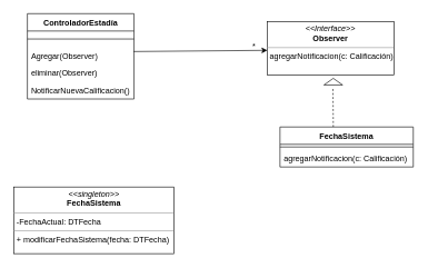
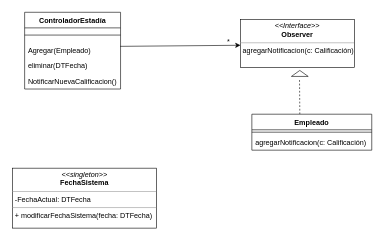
  <mxCell id="0" />
  <mxCell id="1" parent="0" />
  <mxCell id="2" value="" style="endArrow=classic;html=1;rounded=0;exitX=0.996;exitY=0.262;exitDx=0;exitDy=0;exitPerimeter=0;" parent="1" source="12" edge="1"><mxGeometry width="50" height="50" relative="1" as="geometry"><mxPoint x="220" y="100" as="sourcePoint" /><mxPoint x="400" y="75" as="targetPoint" /></mxGeometry></mxCell>
  <mxCell id="3" value="*" style="text;html=1;align=center;verticalAlign=middle;resizable=0;points=[];autosize=1;strokeColor=none;fillColor=none;" parent="1" vertex="1"><mxGeometry x="370" y="60" width="20" height="20" as="geometry" /></mxCell>
  <mxCell id="4" value="&lt;p style=&quot;margin:0px;margin-top:4px;text-align:center;&quot;&gt;&lt;i&gt;&amp;lt;&amp;lt;Interface&amp;gt;&amp;gt;&lt;/i&gt;&lt;br&gt;&lt;b&gt;Observer&lt;/b&gt;&lt;/p&gt;&lt;hr size=&quot;1&quot;&gt;&lt;p style=&quot;margin:0px;margin-left:4px;&quot;&gt;agregarNotificacion(c: Calificación)&lt;/p&gt;" style="verticalAlign=top;align=left;overflow=fill;fontSize=12;fontFamily=Helvetica;html=1;" parent="1" vertex="1"><mxGeometry x="400" y="32" width="190" height="80" as="geometry" /></mxCell>
  <mxCell id="5" value="" style="triangle;whiteSpace=wrap;html=1;rotation=-90;" parent="1" vertex="1"><mxGeometry x="494" y="108" width="10" height="28" as="geometry" /></mxCell>
  <mxCell id="6" value="" style="endArrow=none;dashed=1;html=1;rounded=0;" parent="1" edge="1"><mxGeometry width="50" height="50" relative="1" as="geometry"><mxPoint x="499" y="190" as="sourcePoint" /><mxPoint x="498.5" y="130" as="targetPoint" /><Array as="points"><mxPoint x="499" y="190" /></Array></mxGeometry></mxCell>
- <mxCell id="7" value="FechaSistema" style="swimlane;fontStyle=1;align=center;verticalAlign=top;childLayout=stackLayout;horizontal=1;startSize=26;horizontalStack=0;resizeParent=1;resizeParentMax=0;resizeLast=0;collapsible=1;marginBottom=0;" parent="1" vertex="1"><mxGeometry x="419" y="190" width="200" height="60" as="geometry" /></mxCell>
+ <mxCell id="7" value="Empleado" style="swimlane;fontStyle=1;align=center;verticalAlign=top;childLayout=stackLayout;horizontal=1;startSize=26;horizontalStack=0;resizeParent=1;resizeParentMax=0;resizeLast=0;collapsible=1;marginBottom=0;" parent="1" vertex="1"><mxGeometry x="419" y="190" width="200" height="60" as="geometry" /></mxCell>
  <mxCell id="8" value="" style="line;strokeWidth=1;fillColor=none;align=left;verticalAlign=middle;spacingTop=-1;spacingLeft=3;spacingRight=3;rotatable=0;labelPosition=right;points=[];portConstraint=eastwest;" parent="7" vertex="1"><mxGeometry y="26" width="200" height="8" as="geometry" /></mxCell>
  <mxCell id="9" value="agregarNotificacion(c: Calificación)" style="text;strokeColor=none;fillColor=none;align=left;verticalAlign=top;spacingLeft=4;spacingRight=4;overflow=hidden;rotatable=0;points=[[0,0.5],[1,0.5]];portConstraint=eastwest;" parent="7" vertex="1"><mxGeometry y="34" width="200" height="26" as="geometry" /></mxCell>
  <mxCell id="10" value="ControladorEstadía" style="swimlane;fontStyle=1;align=center;verticalAlign=top;childLayout=stackLayout;horizontal=1;startSize=26;horizontalStack=0;resizeParent=1;resizeParentMax=0;resizeLast=0;collapsible=1;marginBottom=0;" parent="1" vertex="1"><mxGeometry x="40" y="20" width="160" height="128" as="geometry" /></mxCell>
  <mxCell id="11" value="" style="line;strokeWidth=1;fillColor=none;align=left;verticalAlign=middle;spacingTop=-1;spacingLeft=3;spacingRight=3;rotatable=0;labelPosition=right;points=[];portConstraint=eastwest;" parent="10" vertex="1"><mxGeometry y="26" width="160" height="24" as="geometry" /></mxCell>
- <mxCell id="12" value="Agregar(Observer)" style="text;strokeColor=none;fillColor=none;align=left;verticalAlign=top;spacingLeft=4;spacingRight=4;overflow=hidden;rotatable=0;points=[[0,0.5],[1,0.5]];portConstraint=eastwest;" parent="10" vertex="1"><mxGeometry y="50" width="160" height="26" as="geometry" /></mxCell>
- <mxCell id="13" value="eliminar(Observer)" style="text;strokeColor=none;fillColor=none;align=left;verticalAlign=top;spacingLeft=4;spacingRight=4;overflow=hidden;rotatable=0;points=[[0,0.5],[1,0.5]];portConstraint=eastwest;" parent="10" vertex="1"><mxGeometry y="76" width="160" height="26" as="geometry" /></mxCell>
+ <mxCell id="12" value="Agregar(Empleado)" style="text;strokeColor=none;fillColor=none;align=left;verticalAlign=top;spacingLeft=4;spacingRight=4;overflow=hidden;rotatable=0;points=[[0,0.5],[1,0.5]];portConstraint=eastwest;" parent="10" vertex="1"><mxGeometry y="50" width="160" height="26" as="geometry" /></mxCell>
+ <mxCell id="13" value="eliminar(DTFecha)" style="text;strokeColor=none;fillColor=none;align=left;verticalAlign=top;spacingLeft=4;spacingRight=4;overflow=hidden;rotatable=0;points=[[0,0.5],[1,0.5]];portConstraint=eastwest;" parent="10" vertex="1"><mxGeometry y="76" width="160" height="26" as="geometry" /></mxCell>
  <mxCell id="14" value="NotificarNuevaCalificacion()" style="text;strokeColor=none;fillColor=none;align=left;verticalAlign=top;spacingLeft=4;spacingRight=4;overflow=hidden;rotatable=0;points=[[0,0.5],[1,0.5]];portConstraint=eastwest;" parent="10" vertex="1"><mxGeometry y="102" width="160" height="26" as="geometry" /></mxCell>
  <mxCell id="15" value="&lt;p style=&quot;margin:0px;margin-top:4px;text-align:center;&quot;&gt;&lt;i&gt;&amp;lt;&amp;lt;singleton&amp;gt;&amp;gt;&lt;/i&gt;&lt;br&gt;&lt;b&gt;FechaSistema&lt;/b&gt;&lt;/p&gt;&lt;hr size=&quot;1&quot;&gt;&lt;p style=&quot;margin:0px;margin-left:4px;&quot;&gt;-FechaActual: DTFecha&lt;/p&gt;&lt;hr size=&quot;1&quot;&gt;&lt;p style=&quot;margin:0px;margin-left:4px;&quot;&gt;+ modificarFechaSistema(fecha: DTFecha)&lt;br&gt;&lt;/p&gt;" style="verticalAlign=top;align=left;overflow=fill;fontSize=12;fontFamily=Helvetica;html=1;" parent="1" vertex="1"><mxGeometry x="20" y="280" width="240" height="100" as="geometry" /></mxCell>
